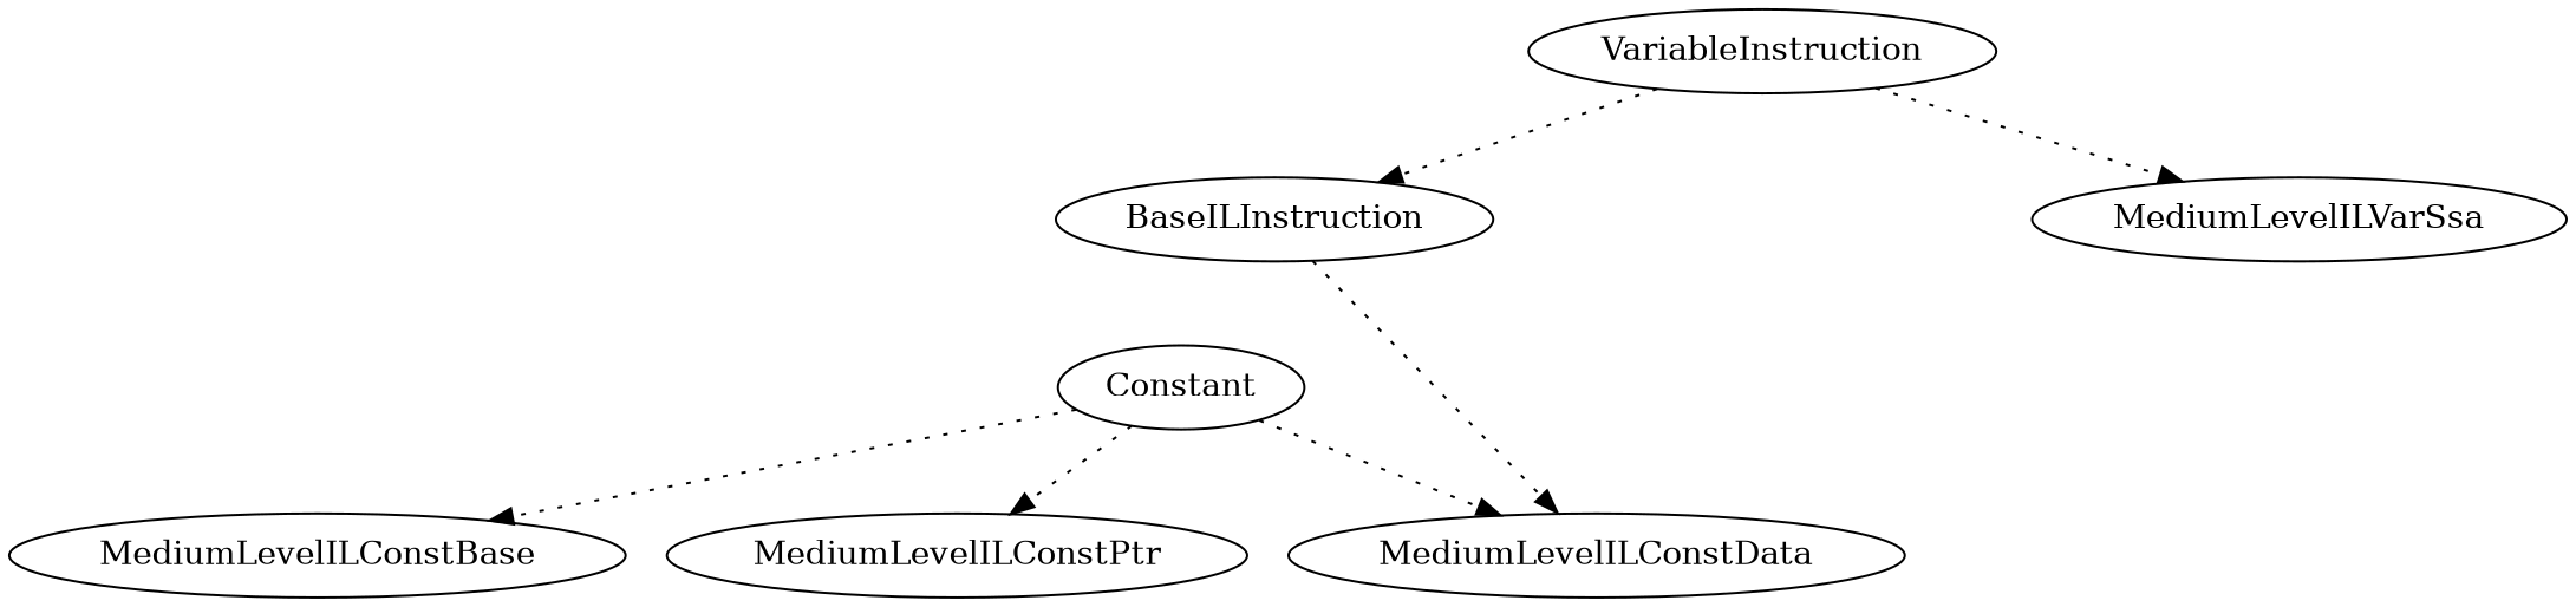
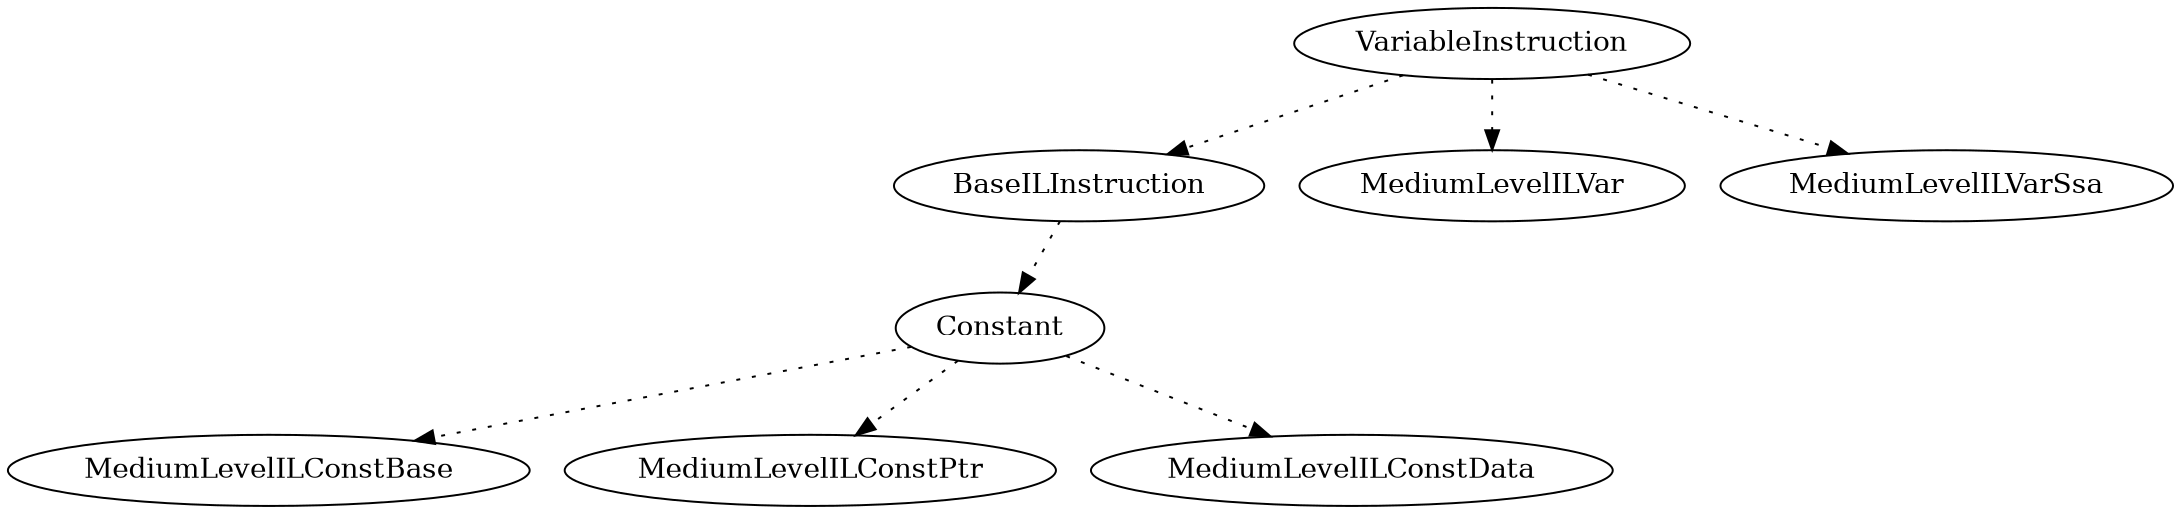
  digraph {
    edge [style=dotted]
    BaseILInstruction
    Constant
    VariableInstruction
+   MediumLevelILVar
    MediumLevelILVarSsa
    MediumLevelILConstBase
    MediumLevelILConstData
    MediumLevelILConstPtr
-   BaseILInstruction -> MediumLevelILConstData
+   BaseILInstruction -> Constant
    Constant -> MediumLevelILConstBase
    Constant -> MediumLevelILConstData
    Constant -> MediumLevelILConstPtr
    VariableInstruction -> BaseILInstruction
+   VariableInstruction -> MediumLevelILVar
    VariableInstruction -> MediumLevelILVarSsa
  }
